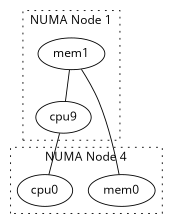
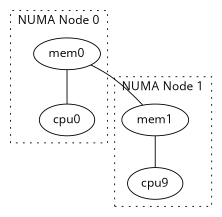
  graph {
    fontname="Open Sans"
    nodesep=0.25
    node [fontname="Open Sans"]
    edge [fontname="Open Sans"]
    mem1
    n2 [label=cpu9]
    mem0
    cpu0
    subgraph cluster_1 {
      label="NUMA Node 1"
      style=dotted
      mem1
      n2
    }
    subgraph cluster_2 {
-     label="NUMA Node 4"
+     label="NUMA Node 0"
      style=dotted
      mem0
      cpu0
    }
    mem1 -- n2
    mem0 -- mem1
-   n2 -- cpu0
+   mem0 -- cpu0
  }
